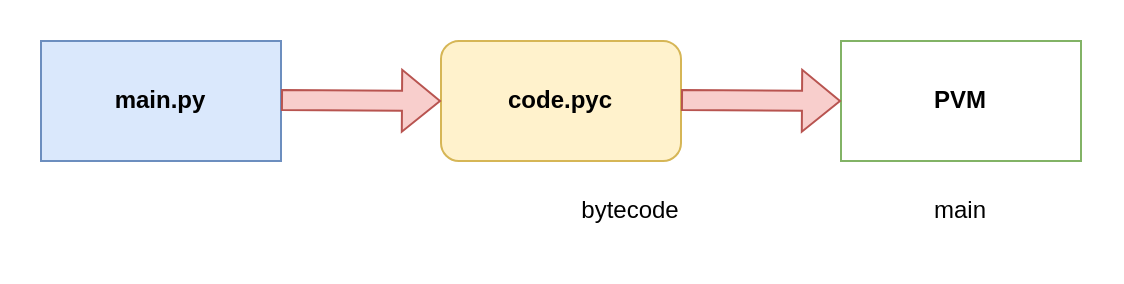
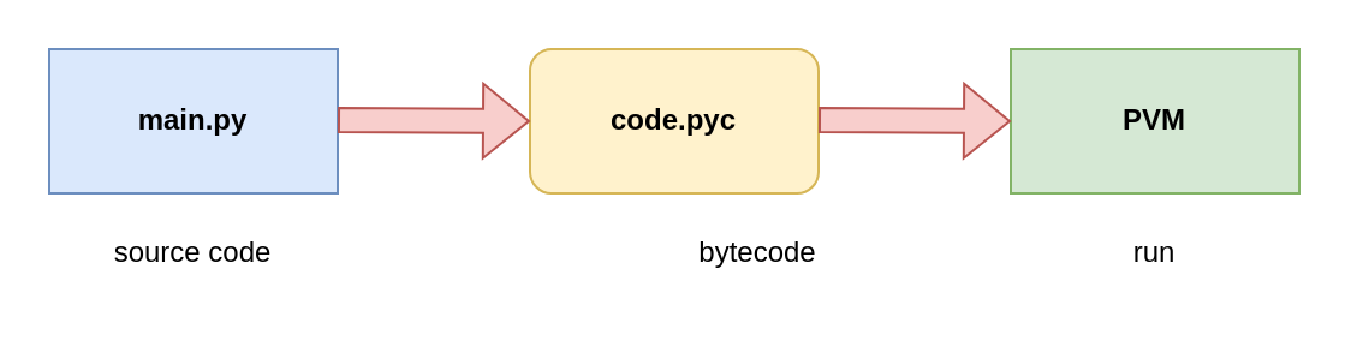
  <mxCell id="0" />
  <mxCell id="1" parent="0" />
  <mxCell id="2" value="main.py" style="rounded=0;whiteSpace=wrap;html=1;fillColor=#dae8fc;strokeColor=#6c8ebf;fontColor=default;fontStyle=1" vertex="1" parent="1"><mxGeometry x="20" y="20" width="120" height="60" as="geometry" /></mxCell>
  <mxCell id="3" value="code.pyc" style="rounded=1;whiteSpace=wrap;html=1;strokeColor=#d6b656;fillColor=#fff2cc;fontColor=default;fontStyle=1" vertex="1" parent="1"><mxGeometry x="220" y="20" width="120" height="60" as="geometry" /></mxCell>
- <mxCell id="4" value="PVM" style="rounded=0;whiteSpace=wrap;html=1;strokeColor=#82b366;fillColor=#ffffff;fontColor=default;fontStyle=1;" vertex="1" parent="1"><mxGeometry x="420" y="20" width="120" height="60" as="geometry" /></mxCell>
+ <mxCell id="4" value="PVM" style="rounded=0;whiteSpace=wrap;html=1;strokeColor=#82b366;fillColor=#d5e8d4;fontColor=default;fontStyle=1" vertex="1" parent="1"><mxGeometry x="420" y="20" width="120" height="60" as="geometry" /></mxCell>
  <mxCell id="5" value="" style="shape=flexArrow;endArrow=classic;html=1;rounded=0;fontColor=default;strokeColor=#b85450;labelBackgroundColor=default;fillColor=#f8cecc;" edge="1" parent="1"><mxGeometry width="50" height="50" relative="1" as="geometry"><mxPoint x="340" y="49.5" as="sourcePoint" /><mxPoint x="420" y="50" as="targetPoint" /></mxGeometry></mxCell>
  <mxCell id="6" value="" style="shape=flexArrow;endArrow=classic;html=1;rounded=0;fontColor=default;strokeColor=#b85450;labelBackgroundColor=default;endSize=6;fillColor=#f8cecc;" edge="1" parent="1"><mxGeometry width="50" height="50" relative="1" as="geometry"><mxPoint x="140" y="49.5" as="sourcePoint" /><mxPoint x="220" y="50" as="targetPoint" /></mxGeometry></mxCell>
+ <mxCell id="7" value="source code" style="rounded=0;whiteSpace=wrap;html=1;labelBackgroundColor=none;fillColor=default;strokeColor=none;fontColor=default;fontStyle=0" vertex="1" parent="1"><mxGeometry x="20" y="90" width="120" height="30" as="geometry" /></mxCell>
  <mxCell id="8" value="bytecode" style="rounded=0;whiteSpace=wrap;html=1;labelBackgroundColor=none;fillColor=default;strokeColor=none;fontColor=default;" vertex="1" parent="1"><mxGeometry x="255" y="90" width="120" height="30" as="geometry" /></mxCell>
- <mxCell id="9" value="main" style="rounded=0;whiteSpace=wrap;html=1;labelBackgroundColor=none;fillColor=default;strokeColor=none;fontColor=default;" vertex="1" parent="1"><mxGeometry x="420" y="90" width="120" height="30" as="geometry" /></mxCell>
+ <mxCell id="9" value="run" style="rounded=0;whiteSpace=wrap;html=1;labelBackgroundColor=none;fillColor=default;strokeColor=none;fontColor=default;" vertex="1" parent="1"><mxGeometry x="420" y="90" width="120" height="30" as="geometry" /></mxCell>
